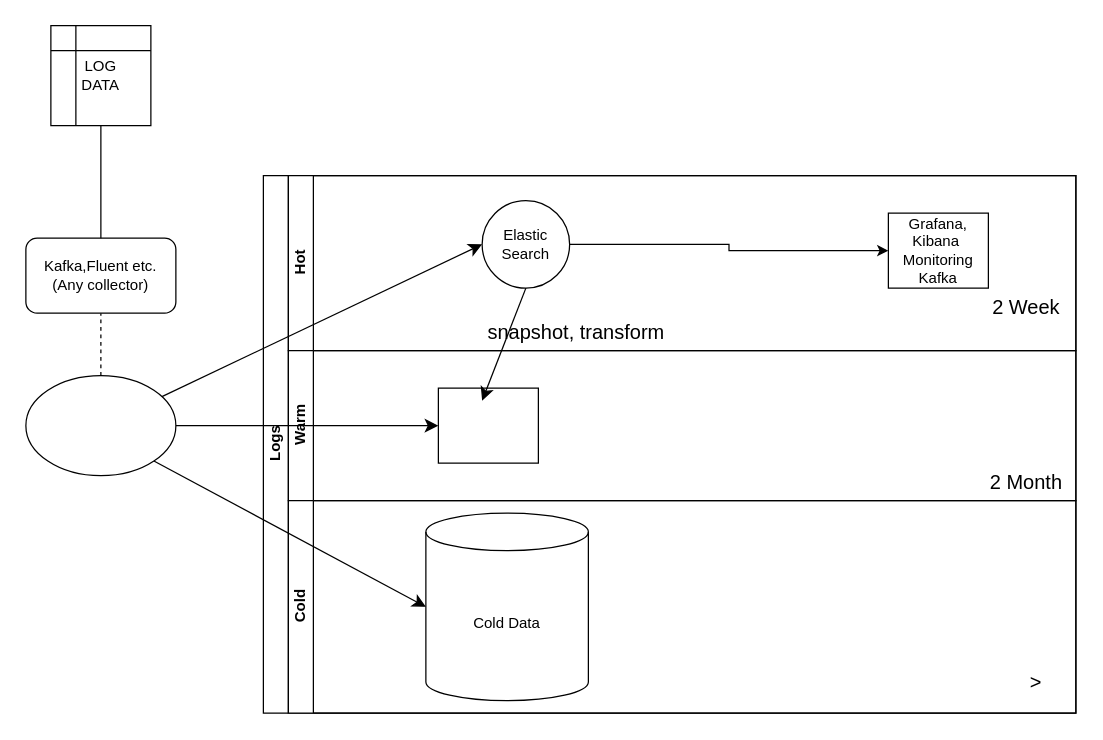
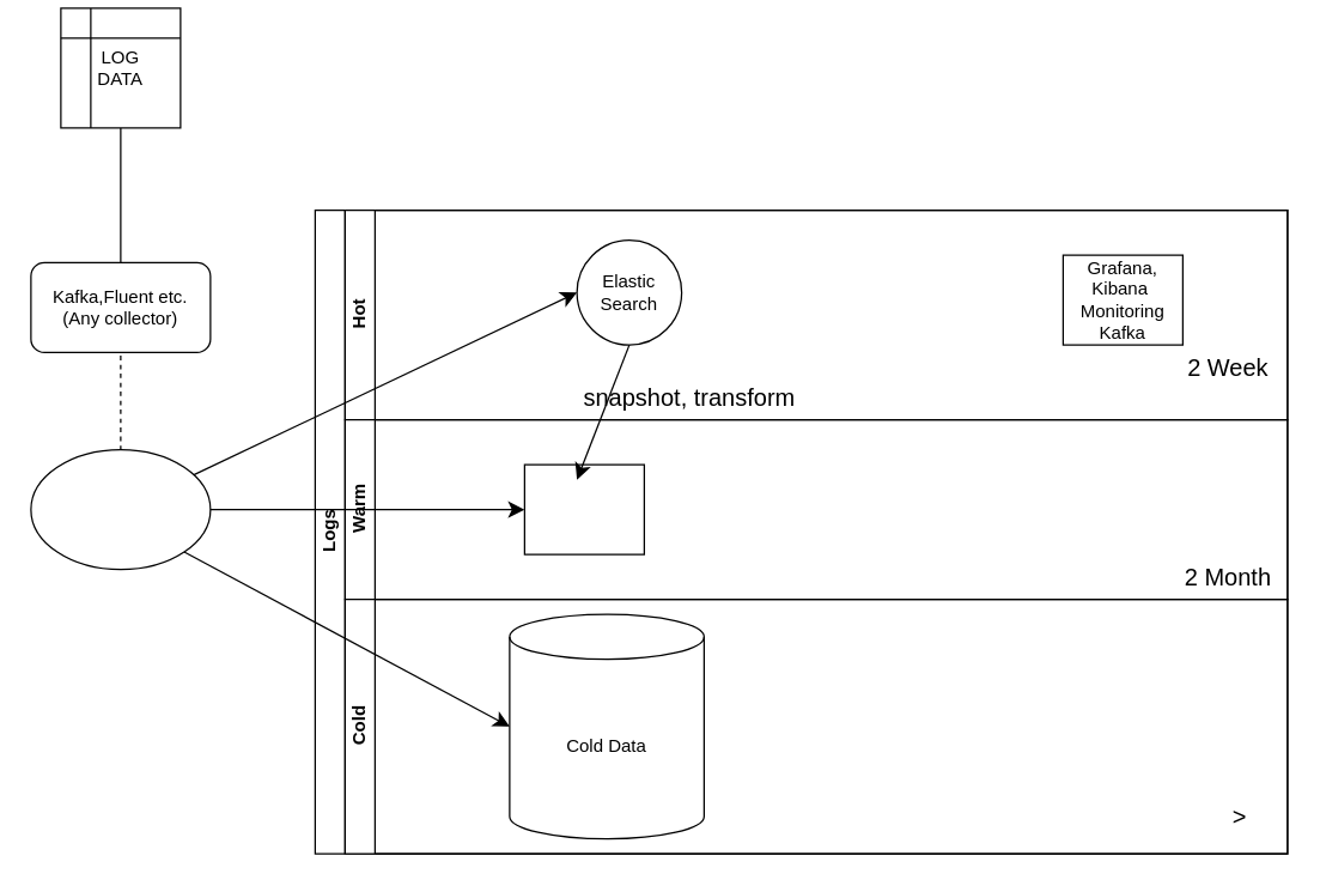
  <mxCell id="0" />
  <mxCell id="1" parent="0" />
  <mxCell id="2" value="Logs" style="swimlane;html=1;childLayout=stackLayout;resizeParent=1;resizeParentMax=0;horizontal=0;startSize=20;horizontalStack=0;" parent="1" vertex="1"><mxGeometry x="210" y="140" width="650" height="430" as="geometry" /></mxCell>
  <mxCell id="3" value="Hot" style="swimlane;html=1;startSize=20;horizontal=0;" parent="2" vertex="1"><mxGeometry x="20" width="630" height="140" as="geometry" /></mxCell>
- <mxCell id="4" value="" style="edgeStyle=orthogonalEdgeStyle;rounded=0;orthogonalLoop=1;jettySize=auto;html=1;" parent="3" source="5" target="6" edge="1"><mxGeometry relative="1" as="geometry" /></mxCell>
  <mxCell id="5" value="Elastic Search" style="ellipse;whiteSpace=wrap;html=1;" parent="3" vertex="1"><mxGeometry x="155" y="20" width="70" height="70" as="geometry" /></mxCell>
  <mxCell id="6" value="Grafana, Kibana&amp;nbsp;&lt;br&gt;Monitoring Kafka" style="rounded=0;whiteSpace=wrap;html=1;fontFamily=Helvetica;fontSize=12;fontColor=#000000;align=center;" parent="3" vertex="1"><mxGeometry x="480" y="30" width="80" height="60" as="geometry" /></mxCell>
  <mxCell id="7" value="2 Week" style="text;html=1;align=center;verticalAlign=middle;resizable=0;points=[];autosize=1;strokeColor=none;fillColor=none;fontSize=16;" vertex="1" parent="3"><mxGeometry x="550" y="90" width="80" height="30" as="geometry" /></mxCell>
  <mxCell id="8" value="snapshot, transform&lt;div&gt;&lt;br&gt;&lt;/div&gt;" style="text;html=1;align=center;verticalAlign=middle;resizable=0;points=[];autosize=1;strokeColor=none;fillColor=none;fontSize=16;" vertex="1" parent="3"><mxGeometry x="150" y="110" width="160" height="50" as="geometry" /></mxCell>
  <mxCell id="9" value="Warm" style="swimlane;html=1;startSize=20;horizontal=0;" parent="2" vertex="1"><mxGeometry x="20" y="140" width="630" height="120" as="geometry" /></mxCell>
  <mxCell id="10" value="" style="rounded=0;whiteSpace=wrap;html=1;fontFamily=Helvetica;fontSize=12;fontColor=#000000;align=center;" parent="9" vertex="1"><mxGeometry x="120" y="30" width="80" height="60" as="geometry" /></mxCell>
  <mxCell id="11" value="2 Month" style="text;html=1;align=center;verticalAlign=middle;resizable=0;points=[];autosize=1;strokeColor=none;fillColor=none;fontSize=16;" vertex="1" parent="9"><mxGeometry x="550" y="90" width="80" height="30" as="geometry" /></mxCell>
  <mxCell id="12" value="Cold" style="swimlane;html=1;startSize=20;horizontal=0;" parent="2" vertex="1"><mxGeometry x="20" y="260" width="630" height="170" as="geometry" /></mxCell>
  <mxCell id="13" value="Cold Data" style="shape=cylinder3;whiteSpace=wrap;html=1;boundedLbl=1;backgroundOutline=1;size=15;" vertex="1" parent="12"><mxGeometry x="110" y="10" width="130" height="150" as="geometry" /></mxCell>
  <mxCell id="14" value="&amp;gt;&amp;nbsp;" style="text;html=1;align=center;verticalAlign=middle;resizable=0;points=[];autosize=1;strokeColor=none;fillColor=none;fontSize=16;" vertex="1" parent="12"><mxGeometry x="580" y="130" width="40" height="30" as="geometry" /></mxCell>
  <mxCell id="15" value="" style="endArrow=classic;html=1;rounded=0;fontSize=12;startSize=8;endSize=8;curved=1;exitX=0.5;exitY=1;exitDx=0;exitDy=0;" edge="1" parent="2" source="5"><mxGeometry width="50" height="50" relative="1" as="geometry"><mxPoint x="175" y="160" as="sourcePoint" /><mxPoint x="175" y="180" as="targetPoint" /></mxGeometry></mxCell>
- <mxCell id="16" value="LOG&lt;br&gt;DATA" style="shape=internalStorage;whiteSpace=wrap;html=1;backgroundOutline=1;" vertex="1" parent="1"><mxGeometry x="40" width="80" height="80" as="geometry" y="20" /></mxCell>
+ <mxCell id="16" value="LOG&lt;br&gt;DATA" style="shape=internalStorage;whiteSpace=wrap;html=1;backgroundOutline=1;" vertex="1" parent="1"><mxGeometry x="40" y="5" width="80" height="80" as="geometry" /></mxCell>
  <mxCell id="17" value="" style="ellipse;whiteSpace=wrap;html=1;" vertex="1" parent="1"><mxGeometry x="20" y="300" width="120" height="80" as="geometry" /></mxCell>
  <mxCell id="18" value="" style="endArrow=classic;html=1;rounded=0;fontSize=12;startSize=8;endSize=8;curved=1;entryX=0;entryY=0.5;entryDx=0;entryDy=0;" edge="1" parent="1" source="17" target="5"><mxGeometry width="50" height="50" relative="1" as="geometry"><mxPoint x="380" y="440" as="sourcePoint" /><mxPoint x="430" y="390" as="targetPoint" /></mxGeometry></mxCell>
  <mxCell id="19" value="" style="endArrow=classic;html=1;rounded=0;fontSize=12;startSize=8;endSize=8;curved=1;entryX=0;entryY=0.5;entryDx=0;entryDy=0;entryPerimeter=0;exitX=1;exitY=1;exitDx=0;exitDy=0;" edge="1" parent="1" source="17" target="13"><mxGeometry width="50" height="50" relative="1" as="geometry"><mxPoint x="130" y="485" as="sourcePoint" /><mxPoint x="430" y="390" as="targetPoint" /></mxGeometry></mxCell>
  <mxCell id="20" value="" style="endArrow=classic;html=1;rounded=0;fontSize=12;startSize=8;endSize=8;curved=1;entryX=0;entryY=0.5;entryDx=0;entryDy=0;exitX=1;exitY=0.5;exitDx=0;exitDy=0;" edge="1" parent="1" source="17" target="10"><mxGeometry width="50" height="50" relative="1" as="geometry"><mxPoint x="130" y="340" as="sourcePoint" /><mxPoint x="430" y="450" as="targetPoint" /></mxGeometry></mxCell>
  <mxCell id="21" value="" style="endArrow=none;dashed=1;html=1;rounded=0;fontSize=12;startSize=8;endSize=8;curved=1;entryX=0.5;entryY=1;entryDx=0;entryDy=0;exitX=0.5;exitY=0;exitDx=0;exitDy=0;" edge="1" parent="1" source="17" target="22"><mxGeometry width="50" height="50" relative="1" as="geometry"><mxPoint x="80" y="300" as="sourcePoint" /><mxPoint x="80" y="100" as="targetPoint" /></mxGeometry></mxCell>
- <mxCell id="22" value="Kafka,Fluent etc.&lt;br&gt;(Any collector)" style="rounded=1;whiteSpace=wrap;html=1;" vertex="1" parent="1"><mxGeometry x="20" y="190" width="120" height="60" as="geometry" /></mxCell>
+ <mxCell id="22" value="Kafka,Fluent etc.&lt;br&gt;(Any collector)" style="rounded=1;whiteSpace=wrap;html=1;" vertex="1" parent="1"><mxGeometry x="20" y="175" width="120" height="60" as="geometry" /></mxCell>
  <mxCell id="23" value="" style="endArrow=none;html=1;rounded=0;fontSize=12;startSize=8;endSize=8;curved=1;entryX=0.5;entryY=0;entryDx=0;entryDy=0;exitX=0.5;exitY=1;exitDx=0;exitDy=0;" edge="1" parent="1" source="16" target="22"><mxGeometry width="50" height="50" relative="1" as="geometry"><mxPoint x="380" y="500" as="sourcePoint" /><mxPoint x="430" y="450" as="targetPoint" /></mxGeometry></mxCell>
